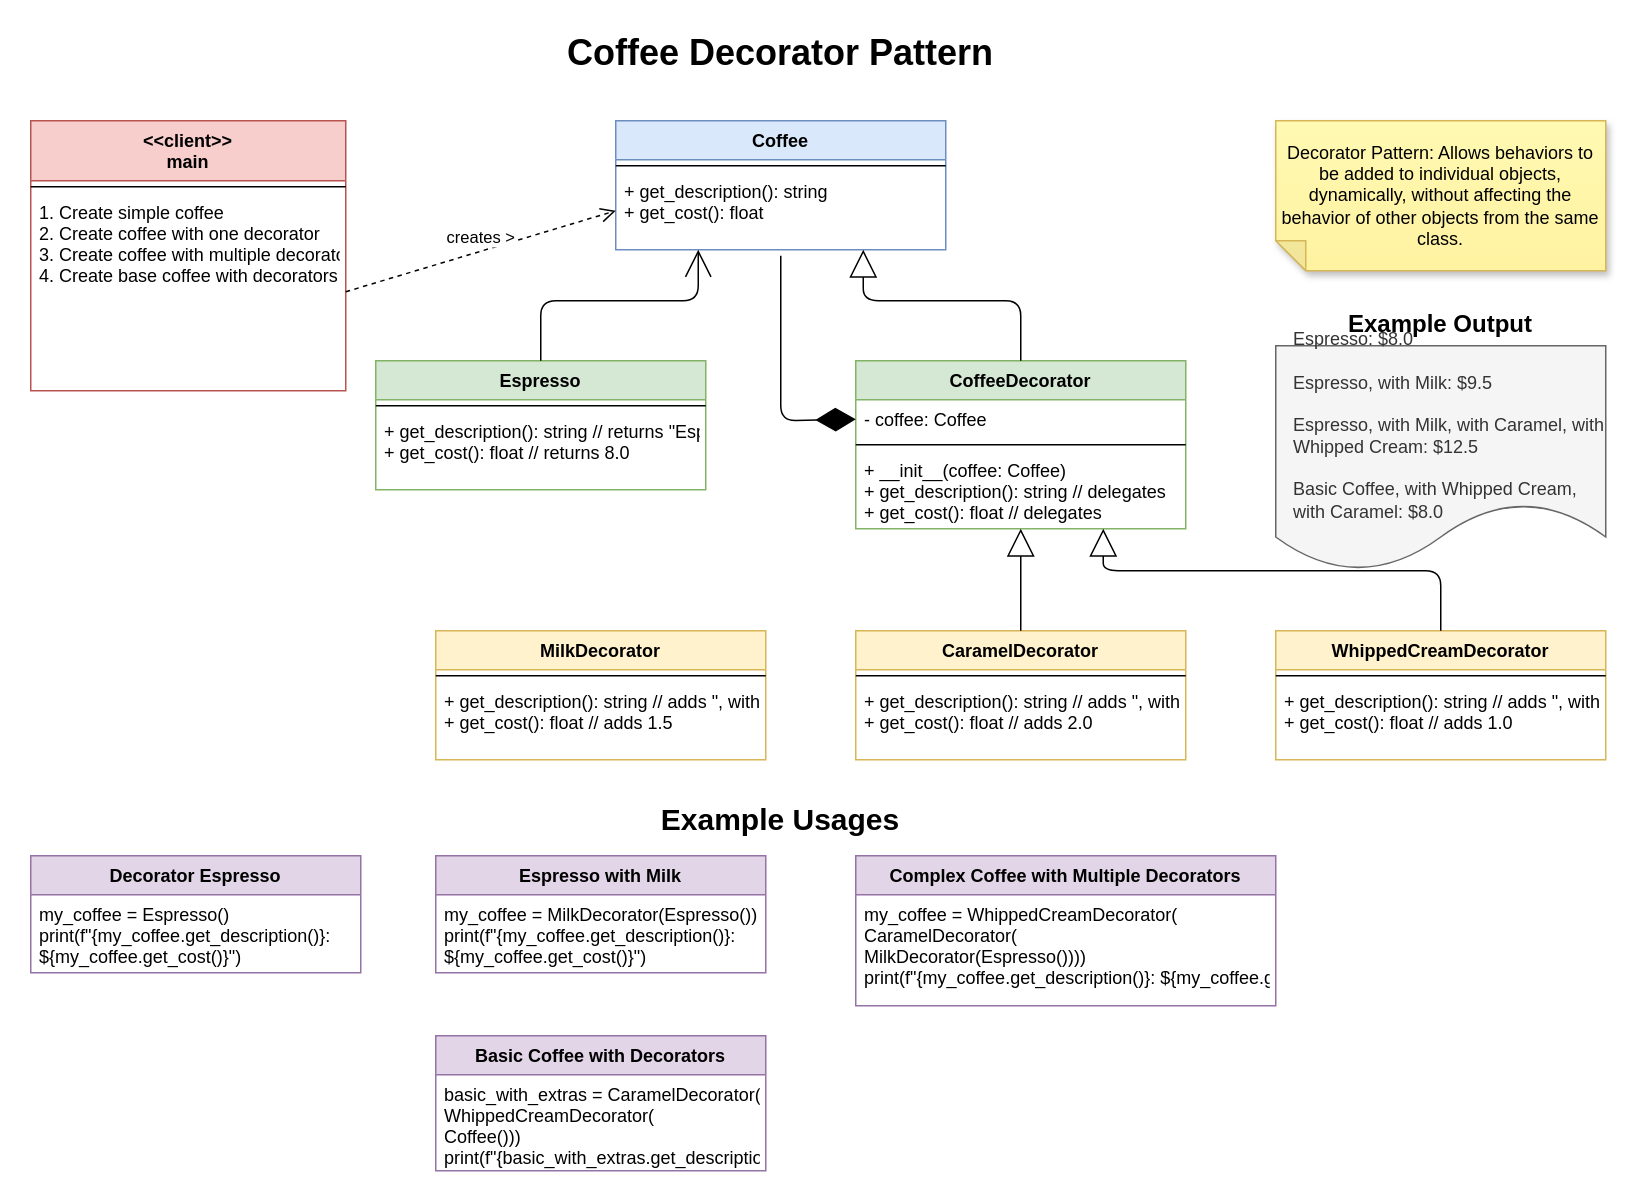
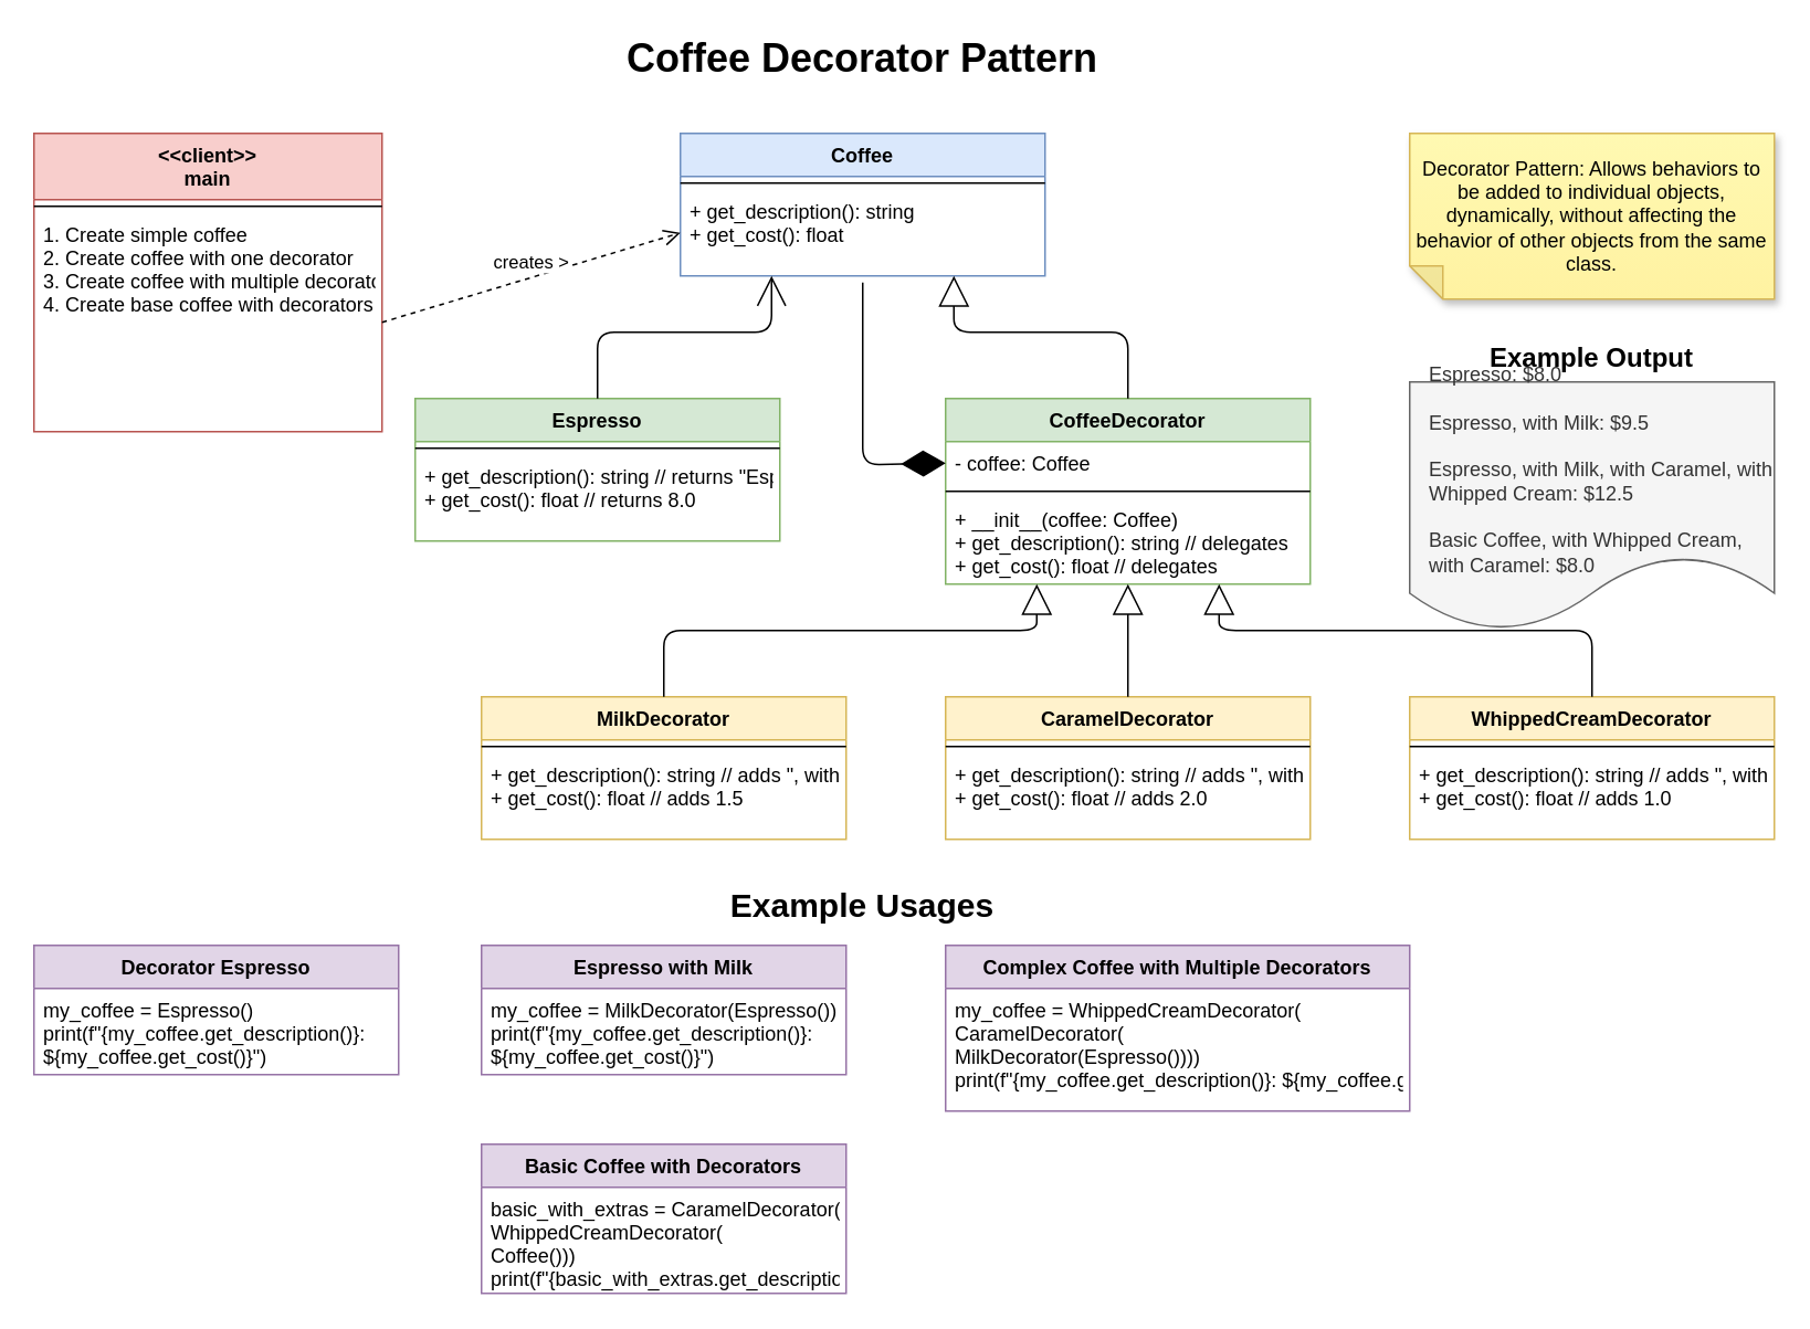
  <mxCell id="0" />
  <mxCell id="1" parent="0" />
  <mxCell id="2" value="Coffee Decorator Pattern" style="text;html=1;strokeColor=none;fillColor=none;align=center;verticalAlign=middle;whiteSpace=wrap;rounded=0;fontSize=24;fontStyle=1" vertex="1" parent="1"><mxGeometry x="320" y="20" width="400" height="30" as="geometry" /></mxCell>
  <mxCell id="3" value="&lt;&lt;client&gt;&gt;&#10;main" style="swimlane;fontStyle=1;align=center;verticalAlign=top;childLayout=stackLayout;horizontal=1;startSize=40;horizontalStack=0;resizeParent=1;resizeParentMax=0;resizeLast=0;collapsible=1;marginBottom=0;fillColor=#f8cecc;strokeColor=#b85450;" vertex="1" parent="1"><mxGeometry x="20" y="80" width="210" height="180" as="geometry" /></mxCell>
  <mxCell id="4" value="" style="line;strokeWidth=1;fillColor=none;align=left;verticalAlign=middle;spacingTop=-1;spacingLeft=3;spacingRight=3;rotatable=0;labelPosition=right;points=[];portConstraint=eastwest;" vertex="1" parent="3"><mxGeometry y="40" width="210" height="8" as="geometry" /></mxCell>
  <mxCell id="5" value="1. Create simple coffee&#10;2. Create coffee with one decorator&#10;3. Create coffee with multiple decorators&#10;4. Create base coffee with decorators" style="text;strokeColor=none;fillColor=none;align=left;verticalAlign=top;spacingLeft=4;spacingRight=4;overflow=hidden;rotatable=0;points=[[0,0.5],[1,0.5]];portConstraint=eastwest;" vertex="1" parent="3"><mxGeometry y="48" width="210" height="132" as="geometry" /></mxCell>
  <mxCell id="6" value="Coffee" style="swimlane;fontStyle=1;align=center;verticalAlign=top;childLayout=stackLayout;horizontal=1;startSize=26;horizontalStack=0;resizeParent=1;resizeParentMax=0;resizeLast=0;collapsible=1;marginBottom=0;fillColor=#dae8fc;strokeColor=#6c8ebf;" vertex="1" parent="1"><mxGeometry x="410" y="80" width="220" height="86" as="geometry" /></mxCell>
  <mxCell id="7" value="" style="line;strokeWidth=1;fillColor=none;align=left;verticalAlign=middle;spacingTop=-1;spacingLeft=3;spacingRight=3;rotatable=0;labelPosition=right;points=[];portConstraint=eastwest;" vertex="1" parent="6"><mxGeometry y="26" width="220" height="8" as="geometry" /></mxCell>
  <mxCell id="8" value="+ get_description(): string&#10;+ get_cost(): float" style="text;strokeColor=none;fillColor=none;align=left;verticalAlign=top;spacingLeft=4;spacingRight=4;overflow=hidden;rotatable=0;points=[[0,0.5],[1,0.5]];portConstraint=eastwest;" vertex="1" parent="6"><mxGeometry y="34" width="220" height="52" as="geometry" /></mxCell>
  <mxCell id="9" value="Espresso" style="swimlane;fontStyle=1;align=center;verticalAlign=top;childLayout=stackLayout;horizontal=1;startSize=26;horizontalStack=0;resizeParent=1;resizeParentMax=0;resizeLast=0;collapsible=1;marginBottom=0;fillColor=#d5e8d4;strokeColor=#82b366;" vertex="1" parent="1"><mxGeometry x="250" y="240" width="220" height="86" as="geometry" /></mxCell>
  <mxCell id="10" value="" style="line;strokeWidth=1;fillColor=none;align=left;verticalAlign=middle;spacingTop=-1;spacingLeft=3;spacingRight=3;rotatable=0;labelPosition=right;points=[];portConstraint=eastwest;" vertex="1" parent="9"><mxGeometry y="26" width="220" height="8" as="geometry" /></mxCell>
  <mxCell id="11" value="+ get_description(): string // returns &quot;Espresso&quot;&#10;+ get_cost(): float // returns 8.0" style="text;strokeColor=none;fillColor=none;align=left;verticalAlign=top;spacingLeft=4;spacingRight=4;overflow=hidden;rotatable=0;points=[[0,0.5],[1,0.5]];portConstraint=eastwest;" vertex="1" parent="9"><mxGeometry y="34" width="220" height="52" as="geometry" /></mxCell>
  <mxCell id="12" value="CoffeeDecorator" style="swimlane;fontStyle=1;align=center;verticalAlign=top;childLayout=stackLayout;horizontal=1;startSize=26;horizontalStack=0;resizeParent=1;resizeParentMax=0;resizeLast=0;collapsible=1;marginBottom=0;fillColor=#d5e8d4;strokeColor=#82b366;" vertex="1" parent="1"><mxGeometry x="570" y="240" width="220" height="112" as="geometry" /></mxCell>
  <mxCell id="13" value="- coffee: Coffee" style="text;strokeColor=none;fillColor=none;align=left;verticalAlign=top;spacingLeft=4;spacingRight=4;overflow=hidden;rotatable=0;points=[[0,0.5],[1,0.5]];portConstraint=eastwest;" vertex="1" parent="12"><mxGeometry y="26" width="220" height="26" as="geometry" /></mxCell>
  <mxCell id="14" value="" style="line;strokeWidth=1;fillColor=none;align=left;verticalAlign=middle;spacingTop=-1;spacingLeft=3;spacingRight=3;rotatable=0;labelPosition=right;points=[];portConstraint=eastwest;" vertex="1" parent="12"><mxGeometry y="52" width="220" height="8" as="geometry" /></mxCell>
  <mxCell id="15" value="+ __init__(coffee: Coffee)&#10;+ get_description(): string // delegates&#10;+ get_cost(): float // delegates" style="text;strokeColor=none;fillColor=none;align=left;verticalAlign=top;spacingLeft=4;spacingRight=4;overflow=hidden;rotatable=0;points=[[0,0.5],[1,0.5]];portConstraint=eastwest;" vertex="1" parent="12"><mxGeometry y="60" width="220" height="52" as="geometry" /></mxCell>
  <mxCell id="16" value="MilkDecorator" style="swimlane;fontStyle=1;align=center;verticalAlign=top;childLayout=stackLayout;horizontal=1;startSize=26;horizontalStack=0;resizeParent=1;resizeParentMax=0;resizeLast=0;collapsible=1;marginBottom=0;fillColor=#fff2cc;strokeColor=#d6b656;" vertex="1" parent="1"><mxGeometry x="290" y="420" width="220" height="86" as="geometry" /></mxCell>
  <mxCell id="17" value="" style="line;strokeWidth=1;fillColor=none;align=left;verticalAlign=middle;spacingTop=-1;spacingLeft=3;spacingRight=3;rotatable=0;labelPosition=right;points=[];portConstraint=eastwest;" vertex="1" parent="16"><mxGeometry y="26" width="220" height="8" as="geometry" /></mxCell>
  <mxCell id="18" value="+ get_description(): string // adds &quot;, with Milk&quot;&#10;+ get_cost(): float // adds 1.5" style="text;strokeColor=none;fillColor=none;align=left;verticalAlign=top;spacingLeft=4;spacingRight=4;overflow=hidden;rotatable=0;points=[[0,0.5],[1,0.5]];portConstraint=eastwest;" vertex="1" parent="16"><mxGeometry y="34" width="220" height="52" as="geometry" /></mxCell>
  <mxCell id="19" value="CaramelDecorator" style="swimlane;fontStyle=1;align=center;verticalAlign=top;childLayout=stackLayout;horizontal=1;startSize=26;horizontalStack=0;resizeParent=1;resizeParentMax=0;resizeLast=0;collapsible=1;marginBottom=0;fillColor=#fff2cc;strokeColor=#d6b656;" vertex="1" parent="1"><mxGeometry x="570" y="420" width="220" height="86" as="geometry" /></mxCell>
  <mxCell id="20" value="" style="line;strokeWidth=1;fillColor=none;align=left;verticalAlign=middle;spacingTop=-1;spacingLeft=3;spacingRight=3;rotatable=0;labelPosition=right;points=[];portConstraint=eastwest;" vertex="1" parent="19"><mxGeometry y="26" width="220" height="8" as="geometry" /></mxCell>
  <mxCell id="21" value="+ get_description(): string // adds &quot;, with Caramel&quot;&#10;+ get_cost(): float // adds 2.0" style="text;strokeColor=none;fillColor=none;align=left;verticalAlign=top;spacingLeft=4;spacingRight=4;overflow=hidden;rotatable=0;points=[[0,0.5],[1,0.5]];portConstraint=eastwest;" vertex="1" parent="19"><mxGeometry y="34" width="220" height="52" as="geometry" /></mxCell>
  <mxCell id="22" value="WhippedCreamDecorator" style="swimlane;fontStyle=1;align=center;verticalAlign=top;childLayout=stackLayout;horizontal=1;startSize=26;horizontalStack=0;resizeParent=1;resizeParentMax=0;resizeLast=0;collapsible=1;marginBottom=0;fillColor=#fff2cc;strokeColor=#d6b656;" vertex="1" parent="1"><mxGeometry x="850" y="420" width="220" height="86" as="geometry" /></mxCell>
  <mxCell id="23" value="" style="line;strokeWidth=1;fillColor=none;align=left;verticalAlign=middle;spacingTop=-1;spacingLeft=3;spacingRight=3;rotatable=0;labelPosition=right;points=[];portConstraint=eastwest;" vertex="1" parent="22"><mxGeometry y="26" width="220" height="8" as="geometry" /></mxCell>
  <mxCell id="24" value="+ get_description(): string // adds &quot;, with Whipped Cream&quot;&#10;+ get_cost(): float // adds 1.0" style="text;strokeColor=none;fillColor=none;align=left;verticalAlign=top;spacingLeft=4;spacingRight=4;overflow=hidden;rotatable=0;points=[[0,0.5],[1,0.5]];portConstraint=eastwest;" vertex="1" parent="22"><mxGeometry y="34" width="220" height="52" as="geometry" /></mxCell>
  <mxCell id="25" value="" style="endArrow=open;endSize=16;endFill=0;html=1;entryX=0.25;entryY=1;entryDx=0;entryDy=0;exitX=0.5;exitY=0;exitDx=0;exitDy=0;" edge="1" parent="1" source="9" target="6"><mxGeometry width="160" relative="1" as="geometry"><mxPoint x="360" y="230" as="sourcePoint" /><mxPoint x="465" y="180" as="targetPoint" /><Array as="points"><mxPoint x="360" y="200" /><mxPoint x="465" y="200" /></Array></mxGeometry></mxCell>
  <mxCell id="26" value="" style="endArrow=block;endSize=16;endFill=0;html=1;entryX=0.75;entryY=1;entryDx=0;entryDy=0;exitX=0.5;exitY=0;exitDx=0;exitDy=0;" edge="1" parent="1" source="12" target="6"><mxGeometry width="160" relative="1" as="geometry"><mxPoint x="680" y="230" as="sourcePoint" /><mxPoint x="575" y="180" as="targetPoint" /><Array as="points"><mxPoint x="680" y="200" /><mxPoint x="575" y="200" /></Array></mxGeometry></mxCell>
+ <mxCell id="27" value="" style="endArrow=block;endSize=16;endFill=0;html=1;exitX=0.5;exitY=0;exitDx=0;exitDy=0;entryX=0.25;entryY=1;entryDx=0;entryDy=0;" edge="1" parent="1" source="16" target="12"><mxGeometry width="160" relative="1" as="geometry"><mxPoint x="400" y="410" as="sourcePoint" /><mxPoint x="625" y="360" as="targetPoint" /><Array as="points"><mxPoint x="400" y="380" /><mxPoint x="625" y="380" /></Array></mxGeometry></mxCell>
  <mxCell id="28" value="" style="endArrow=block;endSize=16;endFill=0;html=1;exitX=0.5;exitY=0;exitDx=0;exitDy=0;entryX=0.5;entryY=1;entryDx=0;entryDy=0;" edge="1" parent="1" source="19" target="12"><mxGeometry width="160" relative="1" as="geometry"><mxPoint x="680" y="410" as="sourcePoint" /><mxPoint x="680" y="360" as="targetPoint" /><Array as="points"><mxPoint x="680" y="380" /><mxPoint x="680" y="380" /></Array></mxGeometry></mxCell>
  <mxCell id="29" value="" style="endArrow=block;endSize=16;endFill=0;html=1;exitX=0.5;exitY=0;exitDx=0;exitDy=0;entryX=0.75;entryY=1;entryDx=0;entryDy=0;" edge="1" parent="1" source="22" target="12"><mxGeometry width="160" relative="1" as="geometry"><mxPoint x="960" y="410" as="sourcePoint" /><mxPoint x="735" y="360" as="targetPoint" /><Array as="points"><mxPoint x="960" y="380" /><mxPoint x="735" y="380" /></Array></mxGeometry></mxCell>
  <mxCell id="30" value="" style="endArrow=diamondThin;endFill=1;endSize=24;html=1;entryX=0;entryY=0.5;entryDx=0;entryDy=0;" edge="1" parent="1" target="13"><mxGeometry width="160" relative="1" as="geometry"><mxPoint x="520" y="170" as="sourcePoint" /><mxPoint x="570" y="280" as="targetPoint" /><Array as="points"><mxPoint x="520" y="280" /></Array></mxGeometry></mxCell>
  <mxCell id="31" value="creates &gt;" style="html=1;verticalAlign=bottom;endArrow=open;dashed=1;endSize=8;exitX=1;exitY=0.5;exitDx=0;exitDy=0;entryX=0;entryY=0.5;entryDx=0;entryDy=0;" edge="1" parent="1" source="5" target="8"><mxGeometry relative="1" as="geometry"><mxPoint x="240" y="150" as="sourcePoint" /><mxPoint x="400" y="130" as="targetPoint" /></mxGeometry></mxCell>
  <mxCell id="32" value="Example Usages" style="text;html=1;strokeColor=none;fillColor=none;align=center;verticalAlign=middle;whiteSpace=wrap;rounded=0;fontSize=20;fontStyle=1" vertex="1" parent="1"><mxGeometry x="410" y="530" width="220" height="30" as="geometry" /></mxCell>
  <mxCell id="33" value="Decorator Espresso" style="swimlane;fontStyle=1;align=center;verticalAlign=top;childLayout=stackLayout;horizontal=1;startSize=26;horizontalStack=0;resizeParent=1;resizeParentMax=0;resizeLast=0;collapsible=1;marginBottom=0;fillColor=#e1d5e7;strokeColor=#9673a6;" vertex="1" parent="1"><mxGeometry x="20" y="570" width="220" height="78" as="geometry" /></mxCell>
  <mxCell id="34" value="my_coffee = Espresso()&#10;print(f&quot;{my_coffee.get_description()}: &#10;        ${my_coffee.get_cost()}&quot;)" style="text;strokeColor=none;fillColor=none;align=left;verticalAlign=top;spacingLeft=4;spacingRight=4;overflow=hidden;rotatable=0;points=[[0,0.5],[1,0.5]];portConstraint=eastwest;" vertex="1" parent="33"><mxGeometry y="26" width="220" height="52" as="geometry" /></mxCell>
  <mxCell id="35" value="Espresso with Milk" style="swimlane;fontStyle=1;align=center;verticalAlign=top;childLayout=stackLayout;horizontal=1;startSize=26;horizontalStack=0;resizeParent=1;resizeParentMax=0;resizeLast=0;collapsible=1;marginBottom=0;fillColor=#e1d5e7;strokeColor=#9673a6;" vertex="1" parent="1"><mxGeometry x="290" y="570" width="220" height="78" as="geometry" /></mxCell>
  <mxCell id="36" value="my_coffee = MilkDecorator(Espresso())&#10;print(f&quot;{my_coffee.get_description()}: &#10;        ${my_coffee.get_cost()}&quot;)" style="text;strokeColor=none;fillColor=none;align=left;verticalAlign=top;spacingLeft=4;spacingRight=4;overflow=hidden;rotatable=0;points=[[0,0.5],[1,0.5]];portConstraint=eastwest;" vertex="1" parent="35"><mxGeometry y="26" width="220" height="52" as="geometry" /></mxCell>
  <mxCell id="37" value="Complex Coffee with Multiple Decorators" style="swimlane;fontStyle=1;align=center;verticalAlign=top;childLayout=stackLayout;horizontal=1;startSize=26;horizontalStack=0;resizeParent=1;resizeParentMax=0;resizeLast=0;collapsible=1;marginBottom=0;fillColor=#e1d5e7;strokeColor=#9673a6;" vertex="1" parent="1"><mxGeometry x="570" y="570" width="280" height="100" as="geometry" /></mxCell>
  <mxCell id="38" value="my_coffee = WhippedCreamDecorator(&#10;              CaramelDecorator(&#10;                MilkDecorator(Espresso())))&#10;print(f&quot;{my_coffee.get_description()}: ${my_coffee.get_cost()}&quot;)" style="text;strokeColor=none;fillColor=none;align=left;verticalAlign=top;spacingLeft=4;spacingRight=4;overflow=hidden;rotatable=0;points=[[0,0.5],[1,0.5]];portConstraint=eastwest;" vertex="1" parent="37"><mxGeometry y="26" width="280" height="74" as="geometry" /></mxCell>
  <mxCell id="39" value="Basic Coffee with Decorators" style="swimlane;fontStyle=1;align=center;verticalAlign=top;childLayout=stackLayout;horizontal=1;startSize=26;horizontalStack=0;resizeParent=1;resizeParentMax=0;resizeLast=0;collapsible=1;marginBottom=0;fillColor=#e1d5e7;strokeColor=#9673a6;" vertex="1" parent="1"><mxGeometry x="290" y="690" width="220" height="90" as="geometry" /></mxCell>
  <mxCell id="40" value="basic_with_extras = CaramelDecorator(&#10;                       WhippedCreamDecorator(&#10;                         Coffee()))&#10;print(f&quot;{basic_with_extras.get_description()}: ${basic_with_extras.get_cost()}&quot;)" style="text;strokeColor=none;fillColor=none;align=left;verticalAlign=top;spacingLeft=4;spacingRight=4;overflow=hidden;rotatable=0;points=[[0,0.5],[1,0.5]];portConstraint=eastwest;" vertex="1" parent="39"><mxGeometry y="26" width="220" height="64" as="geometry" /></mxCell>
  <mxCell id="41" value="Decorator Pattern: Allows behaviors to be added to individual objects, dynamically, without affecting the behavior of other objects from the same class." style="shape=note;whiteSpace=wrap;html=1;backgroundOutline=1;fontColor=#000000;darkOpacity=0.05;fillColor=#FFF9B2;strokeColor=#d6b656;fillStyle=solid;direction=west;gradientDirection=north;gradientColor=#FFF2A1;shadow=1;size=20;pointerEvents=1;" vertex="1" parent="1"><mxGeometry x="850" y="80" width="220" height="100" as="geometry" /></mxCell>
  <mxCell id="42" value="Example Output" style="text;html=1;strokeColor=none;fillColor=none;align=center;verticalAlign=middle;whiteSpace=wrap;rounded=0;fontSize=16;fontStyle=1" vertex="1" parent="1"><mxGeometry x="850" y="200" width="220" height="30" as="geometry" /></mxCell>
  <mxCell id="43" value="Espresso: $8.0&#10;&#10;Espresso, with Milk: $9.5&#10;&#10;Espresso, with Milk, with Caramel, with Whipped Cream: $12.5&#10;&#10;Basic Coffee, with Whipped Cream, with Caramel: $8.0" style="shape=document;whiteSpace=wrap;html=1;boundedLbl=1;fillColor=#f5f5f5;strokeColor=#666666;fontColor=#333333;align=left;spacingLeft=10;" vertex="1" parent="1"><mxGeometry x="850" y="230" width="220" height="150" as="geometry" /></mxCell>
